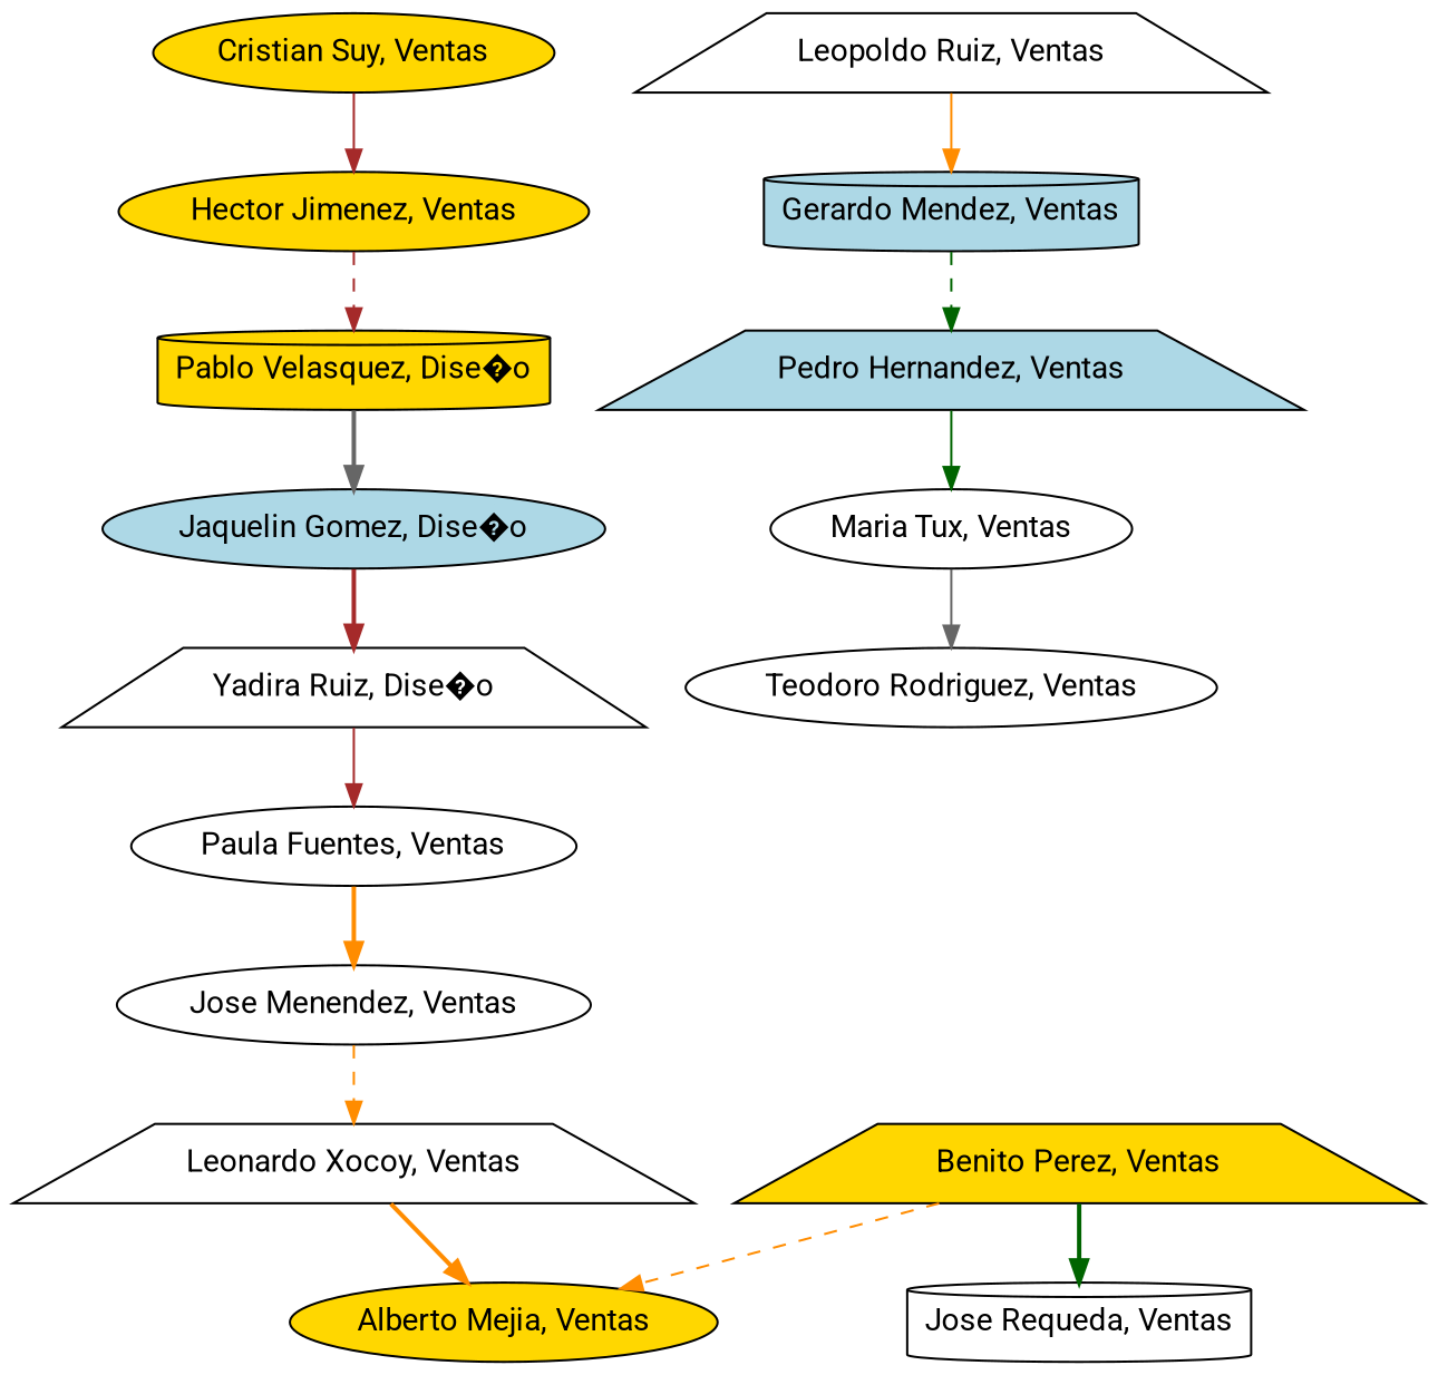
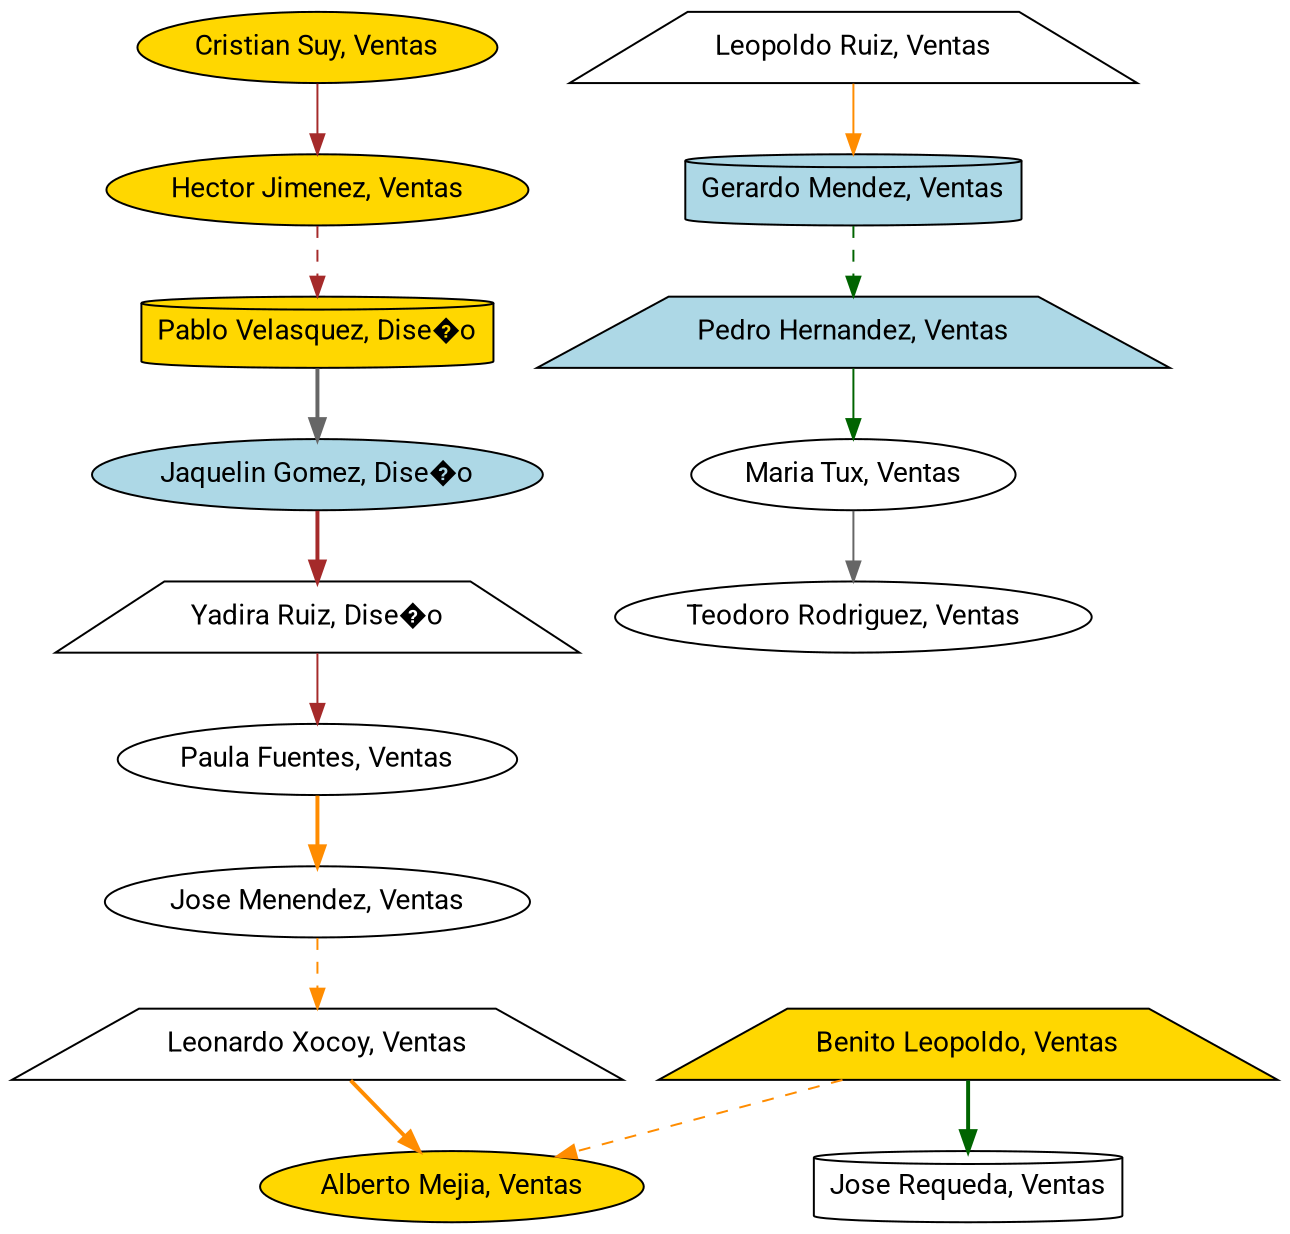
  digraph {
    fontname=Roboto
    node [fillcolor=white fontname=Roboto shape=ellipse style=filled]
    edge [color=darkorange fontname=Roboto style=solid]
    n1 [fillcolor=gold label="Cristian Suy, Ventas"]
    n2 [fillcolor=gold label="Hector Jimenez, Ventas"]
    n3 [fillcolor=gold label="Pablo Velasquez, Dise�o" shape=cylinder]
    n4 [fillcolor=lightblue label="Jaquelin Gomez, Dise�o"]
    n5 [label="Yadira Ruiz, Dise�o" shape=trapezium]
    n6 [label="Paula Fuentes, Ventas"]
    n7 [label="Jose Menendez, Ventas"]
    n8 [label="Leonardo Xocoy, Ventas" shape=trapezium]
    n9 [fillcolor=gold label="Alberto Mejia, Ventas"]
-   n10 [fillcolor=gold label="Benito Perez, Ventas" shape=trapezium]
+   n10 [fillcolor=gold label="Benito Leopoldo, Ventas" shape=trapezium]
    n11 [label="Jose Requeda, Ventas" shape=cylinder]
    n12 [label="Leopoldo Ruiz, Ventas" shape=trapezium]
    n13 [fillcolor=lightblue label="Gerardo Mendez, Ventas" shape=cylinder]
    n14 [fillcolor=lightblue label="Pedro Hernandez, Ventas" shape=trapezium]
    n15 [label="Maria Tux, Ventas"]
    n16 [label="Teodoro Rodriguez, Ventas"]
    n1 -> n2 [color=brown]
    n2 -> n3 [color=brown style=dashed]
    n3 -> n4 [color=gray40 style=bold]
    n4 -> n5 [color=brown style=bold]
    n5 -> n6 [color=brown]
    n6 -> n7 [style=bold]
    n7 -> n8 [style=dashed]
    n8 -> n9 [style=bold]
    n10 -> n9 [style=dashed]
    n10 -> n11 [color=darkgreen style=bold]
    n12 -> n13
    n13 -> n14 [color=darkgreen style=dashed]
    n14 -> n15 [color=darkgreen]
    n15 -> n16 [color=gray40]
  }
